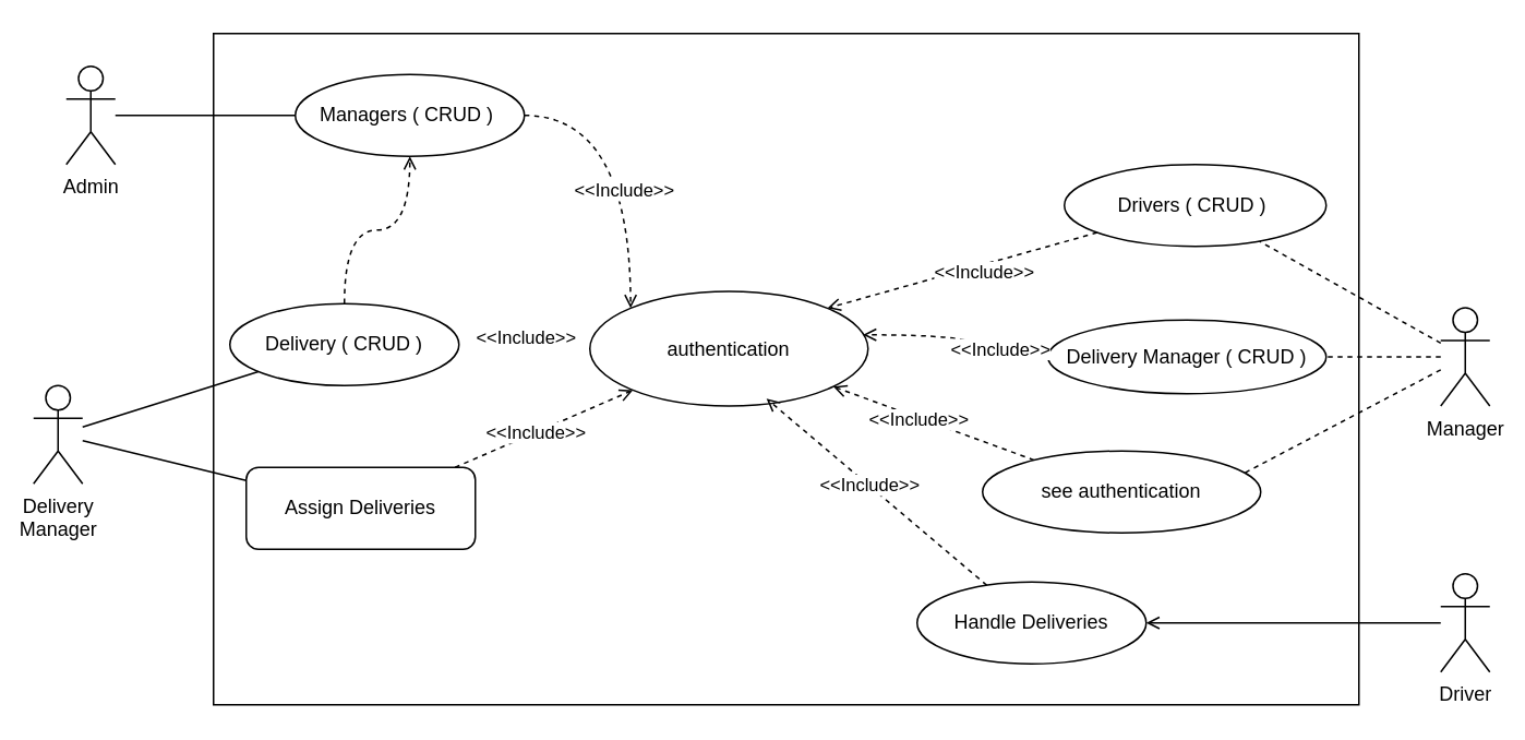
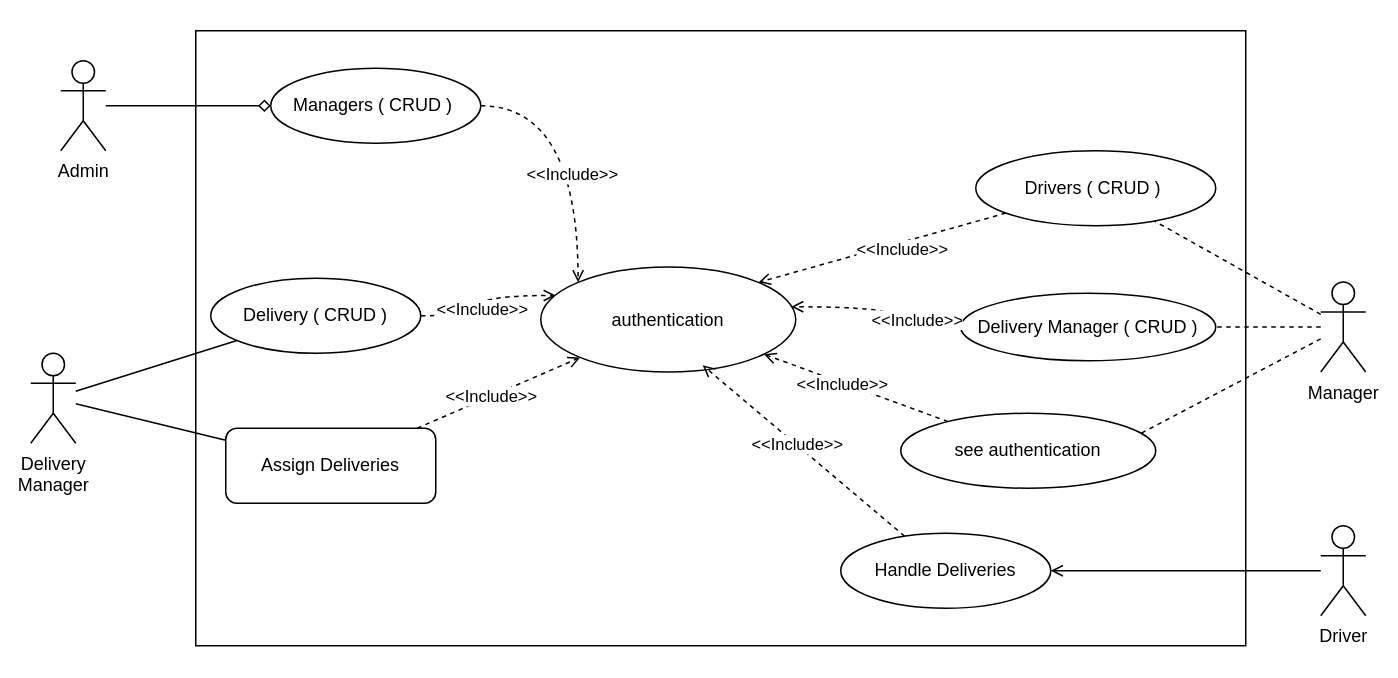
  <mxCell id="0" />
  <mxCell id="1" parent="0" />
  <mxCell id="2" value="" style="rounded=0;whiteSpace=wrap;html=1;fillColor=none;" parent="1" vertex="1"><mxGeometry x="130" y="20" width="700" height="410" as="geometry" /></mxCell>
  <mxCell id="3" value="authentication" style="ellipse;whiteSpace=wrap;html=1;" parent="1" vertex="1"><mxGeometry x="360" y="177.5" width="170" height="70" as="geometry" /></mxCell>
  <mxCell id="4" style="rounded=0;orthogonalLoop=1;jettySize=auto;html=1;endArrow=open;endFill=0;" parent="1" source="5" target="12" edge="1"><mxGeometry relative="1" as="geometry" /></mxCell>
  <mxCell id="5" value="Driver" style="shape=umlActor;verticalLabelPosition=bottom;verticalAlign=top;html=1;outlineConnect=0;" parent="1" vertex="1"><mxGeometry x="880" y="350" width="30" height="60" as="geometry" /></mxCell>
- <mxCell id="6" style="rounded=0;orthogonalLoop=1;jettySize=auto;html=1;dashed=1;endArrow=open;endFill=0;edgeStyle=orthogonalEdgeStyle;curved=1;" parent="1" source="7" target="32" edge="1"><mxGeometry relative="1" as="geometry" /></mxCell>
+ <mxCell id="6" style="rounded=0;orthogonalLoop=1;jettySize=auto;html=1;dashed=1;endArrow=open;endFill=0;edgeStyle=orthogonalEdgeStyle;curved=1;entryX=0.059;entryY=0.271;entryDx=0;entryDy=0;entryPerimeter=0;" parent="1" source="7" target="3" edge="1"><mxGeometry relative="1" as="geometry" /></mxCell>
  <mxCell id="7" value="Delivery ( CRUD )" style="ellipse;whiteSpace=wrap;html=1;" parent="1" vertex="1"><mxGeometry x="140" y="185" width="140" height="50" as="geometry" /></mxCell>
  <mxCell id="8" style="rounded=0;orthogonalLoop=1;jettySize=auto;html=1;endArrow=none;endFill=0;" parent="1" source="10" target="7" edge="1"><mxGeometry relative="1" as="geometry" /></mxCell>
  <mxCell id="9" style="edgeStyle=none;rounded=0;orthogonalLoop=1;jettySize=auto;html=1;endArrow=none;endFill=0;" parent="1" source="10" target="27" edge="1"><mxGeometry relative="1" as="geometry" /></mxCell>
  <mxCell id="10" value="Delivery &lt;br&gt;Manager" style="shape=umlActor;verticalLabelPosition=bottom;verticalAlign=top;html=1;outlineConnect=0;" parent="1" vertex="1"><mxGeometry x="20" y="235" width="30" height="60" as="geometry" /></mxCell>
  <mxCell id="11" style="edgeStyle=none;rounded=0;orthogonalLoop=1;jettySize=auto;html=1;dashed=1;endArrow=open;endFill=0;entryX=0.635;entryY=0.936;entryDx=0;entryDy=0;entryPerimeter=0;" parent="1" source="12" target="3" edge="1"><mxGeometry relative="1" as="geometry" /></mxCell>
  <mxCell id="12" value="Handle Deliveries" style="ellipse;whiteSpace=wrap;html=1;" parent="1" vertex="1"><mxGeometry x="560" y="355" width="140" height="50" as="geometry" /></mxCell>
  <mxCell id="13" value="&amp;lt;&amp;lt;Include&amp;gt;&amp;gt;" style="edgeLabel;html=1;align=center;verticalAlign=middle;resizable=0;points=[];" parent="1" vertex="1" connectable="0"><mxGeometry x="320" y="205.004" as="geometry" /></mxCell>
  <mxCell id="14" style="edgeStyle=none;rounded=0;orthogonalLoop=1;jettySize=auto;html=1;dashed=1;endArrow=none;endFill=0;" parent="1" source="17" target="19" edge="1"><mxGeometry relative="1" as="geometry" /></mxCell>
  <mxCell id="15" style="edgeStyle=none;rounded=0;orthogonalLoop=1;jettySize=auto;html=1;dashed=1;endArrow=none;endFill=0;" parent="1" source="17" target="21" edge="1"><mxGeometry relative="1" as="geometry" /></mxCell>
  <mxCell id="16" style="edgeStyle=none;rounded=0;orthogonalLoop=1;jettySize=auto;html=1;entryX=0.924;entryY=0.3;entryDx=0;entryDy=0;entryPerimeter=0;dashed=1;endArrow=none;endFill=0;" parent="1" source="17" target="23" edge="1"><mxGeometry relative="1" as="geometry" /></mxCell>
  <mxCell id="17" value="Manager" style="shape=umlActor;verticalLabelPosition=bottom;verticalAlign=top;html=1;outlineConnect=0;" parent="1" vertex="1"><mxGeometry x="880" y="187.5" width="30" height="60" as="geometry" /></mxCell>
  <mxCell id="18" style="rounded=0;orthogonalLoop=1;jettySize=auto;html=1;dashed=1;endArrow=open;endFill=0;entryX=1;entryY=0;entryDx=0;entryDy=0;" parent="1" source="19" target="3" edge="1"><mxGeometry relative="1" as="geometry" /></mxCell>
  <mxCell id="19" value="Drivers ( CRUD )&amp;nbsp;" style="ellipse;whiteSpace=wrap;html=1;" parent="1" vertex="1"><mxGeometry x="650" y="100" width="160" height="50" as="geometry" /></mxCell>
  <mxCell id="20" style="rounded=0;orthogonalLoop=1;jettySize=auto;html=1;dashed=1;endArrow=open;endFill=0;entryX=0.982;entryY=0.379;entryDx=0;entryDy=0;entryPerimeter=0;edgeStyle=orthogonalEdgeStyle;curved=1;" parent="1" source="21" target="3" edge="1"><mxGeometry relative="1" as="geometry"><mxPoint x="540" y="210" as="targetPoint" /><Array as="points"><mxPoint x="595" y="218" /><mxPoint x="595" y="204" /></Array></mxGeometry></mxCell>
  <mxCell id="21" value="Delivery Manager ( CRUD )" style="ellipse;whiteSpace=wrap;html=1;" parent="1" vertex="1"><mxGeometry x="640" y="195" width="170" height="45" as="geometry" /></mxCell>
  <mxCell id="22" style="edgeStyle=none;rounded=0;orthogonalLoop=1;jettySize=auto;html=1;dashed=1;endArrow=open;endFill=0;" parent="1" source="23" target="3" edge="1"><mxGeometry relative="1" as="geometry" /></mxCell>
  <mxCell id="23" value="see authentication" style="ellipse;whiteSpace=wrap;html=1;" parent="1" vertex="1"><mxGeometry x="600" y="275" width="170" height="50" as="geometry" /></mxCell>
  <mxCell id="24" value="&amp;lt;&amp;lt;Include&amp;gt;&amp;gt;" style="edgeLabel;html=1;align=center;verticalAlign=middle;resizable=0;points=[];" parent="1" vertex="1" connectable="0"><mxGeometry x="560" y="255.004" as="geometry" /></mxCell>
  <mxCell id="25" value="&amp;lt;&amp;lt;Include&amp;gt;&amp;gt;" style="edgeLabel;html=1;align=center;verticalAlign=middle;resizable=0;points=[];" parent="1" vertex="1" connectable="0"><mxGeometry x="530" y="295.004" as="geometry" /></mxCell>
  <mxCell id="26" style="rounded=0;orthogonalLoop=1;jettySize=auto;html=1;endArrow=open;endFill=0;dashed=1;" parent="1" source="27" target="3" edge="1"><mxGeometry relative="1" as="geometry" /></mxCell>
  <mxCell id="27" value="Assign Deliveries" style="whiteSpace=wrap;html=1;rounded=1;" parent="1" vertex="1"><mxGeometry x="150" y="285" width="140" height="50" as="geometry" /></mxCell>
  <mxCell id="28" value="&amp;lt;&amp;lt;Include&amp;gt;&amp;gt;" style="edgeLabel;html=1;align=center;verticalAlign=middle;resizable=0;points=[];" parent="1" vertex="1" connectable="0"><mxGeometry x="310" y="265.004" as="geometry"><mxPoint x="16" y="-2" as="offset" /></mxGeometry></mxCell>
  <mxCell id="29" value="&amp;lt;&amp;lt;Include&amp;gt;&amp;gt;" style="edgeLabel;html=1;align=center;verticalAlign=middle;resizable=0;points=[];" parent="1" vertex="1" connectable="0"><mxGeometry x="610" y="212.504" as="geometry" /></mxCell>
  <mxCell id="30" value="&amp;lt;&amp;lt;Include&amp;gt;&amp;gt;" style="edgeLabel;html=1;align=center;verticalAlign=middle;resizable=0;points=[];" parent="1" vertex="1" connectable="0"><mxGeometry x="600" y="165.004" as="geometry" /></mxCell>
  <mxCell id="31" style="edgeStyle=orthogonalEdgeStyle;curved=1;rounded=0;orthogonalLoop=1;jettySize=auto;html=1;entryX=0;entryY=0;entryDx=0;entryDy=0;endArrow=open;endFill=0;dashed=1;" parent="1" source="32" target="3" edge="1"><mxGeometry relative="1" as="geometry" /></mxCell>
  <mxCell id="32" value="Managers ( CRUD )&amp;nbsp;" style="ellipse;whiteSpace=wrap;html=1;" parent="1" vertex="1"><mxGeometry x="180" y="45" width="140" height="50" as="geometry" /></mxCell>
- <mxCell id="33" style="rounded=0;orthogonalLoop=1;jettySize=auto;html=1;endArrow=none;endFill=0;" parent="1" source="34" target="32" edge="1"><mxGeometry relative="1" as="geometry" /></mxCell>
+ <mxCell id="33" style="rounded=0;orthogonalLoop=1;jettySize=auto;html=1;endArrow=diamond;endFill=0;" parent="1" source="34" target="32" edge="1"><mxGeometry relative="1" as="geometry" /></mxCell>
  <mxCell id="34" value="Admin" style="shape=umlActor;verticalLabelPosition=bottom;verticalAlign=top;html=1;outlineConnect=0;" parent="1" vertex="1"><mxGeometry x="40" y="40" width="30" height="60" as="geometry" /></mxCell>
  <mxCell id="35" value="&amp;lt;&amp;lt;Include&amp;gt;&amp;gt;" style="edgeLabel;html=1;align=center;verticalAlign=middle;resizable=0;points=[];" parent="1" vertex="1" connectable="0"><mxGeometry x="380" y="115.004" as="geometry" /></mxCell>
